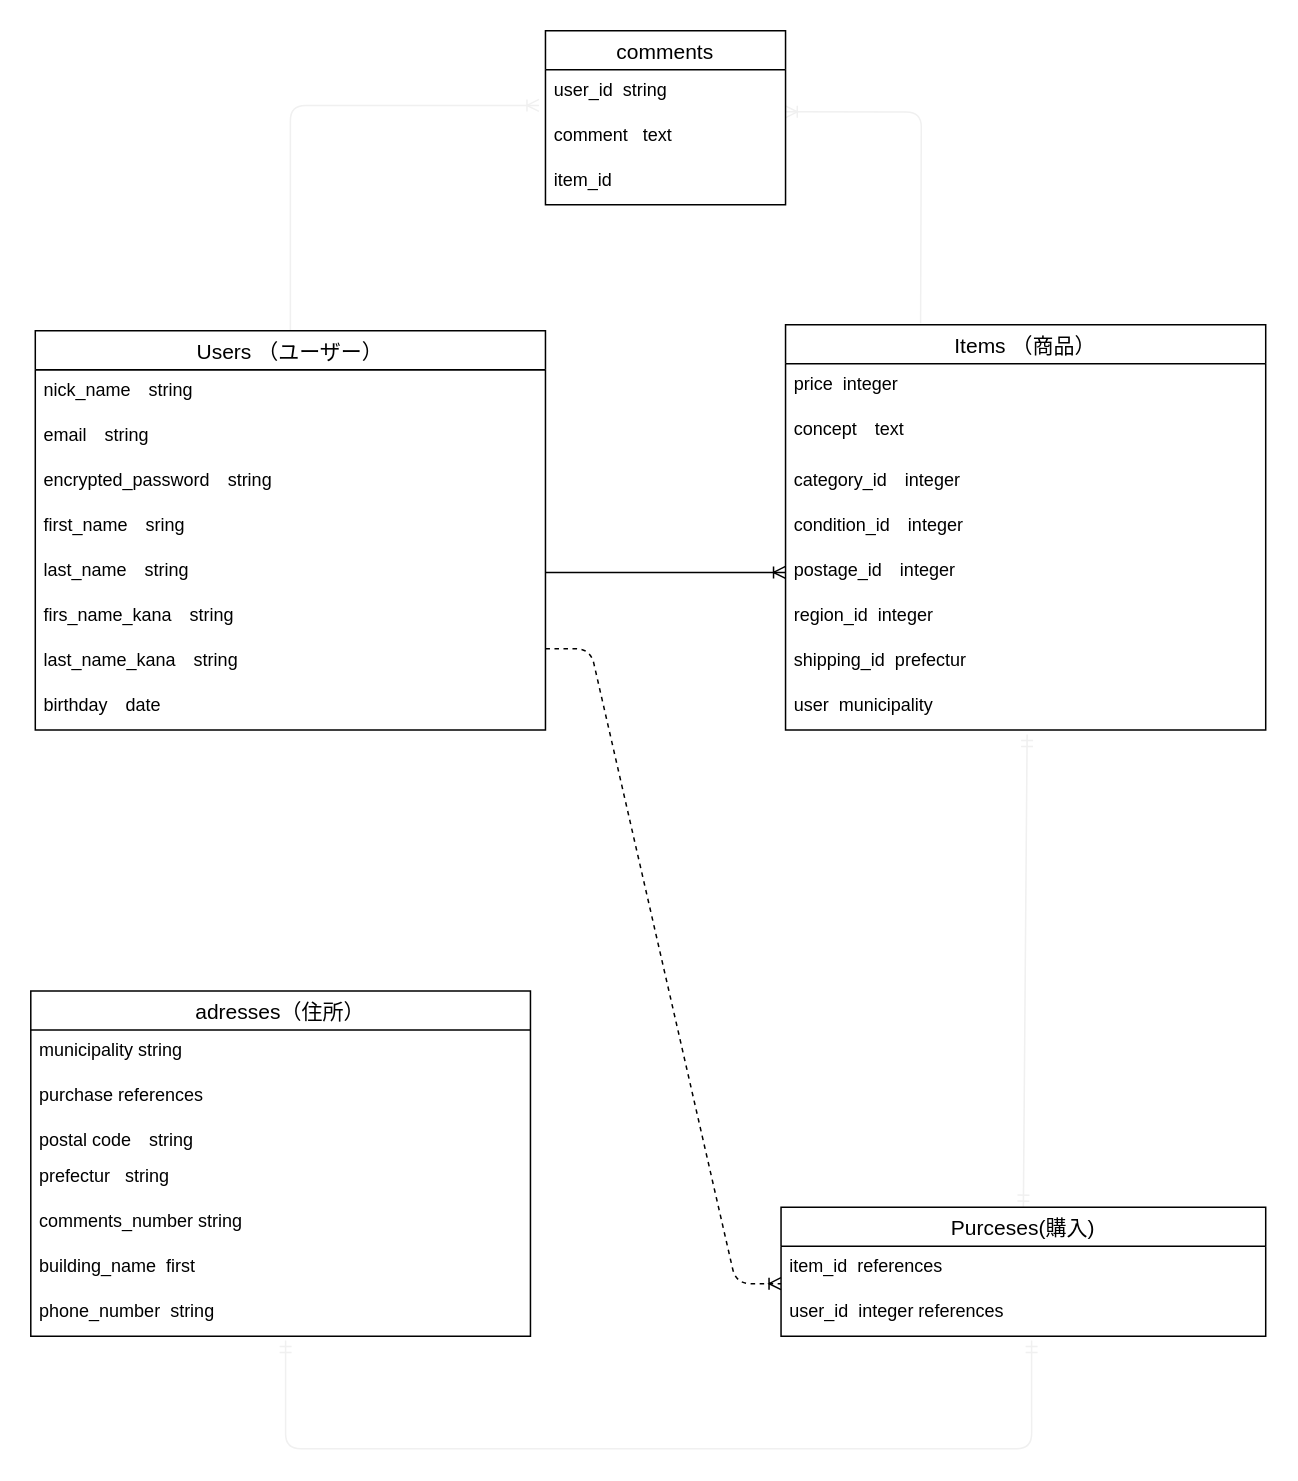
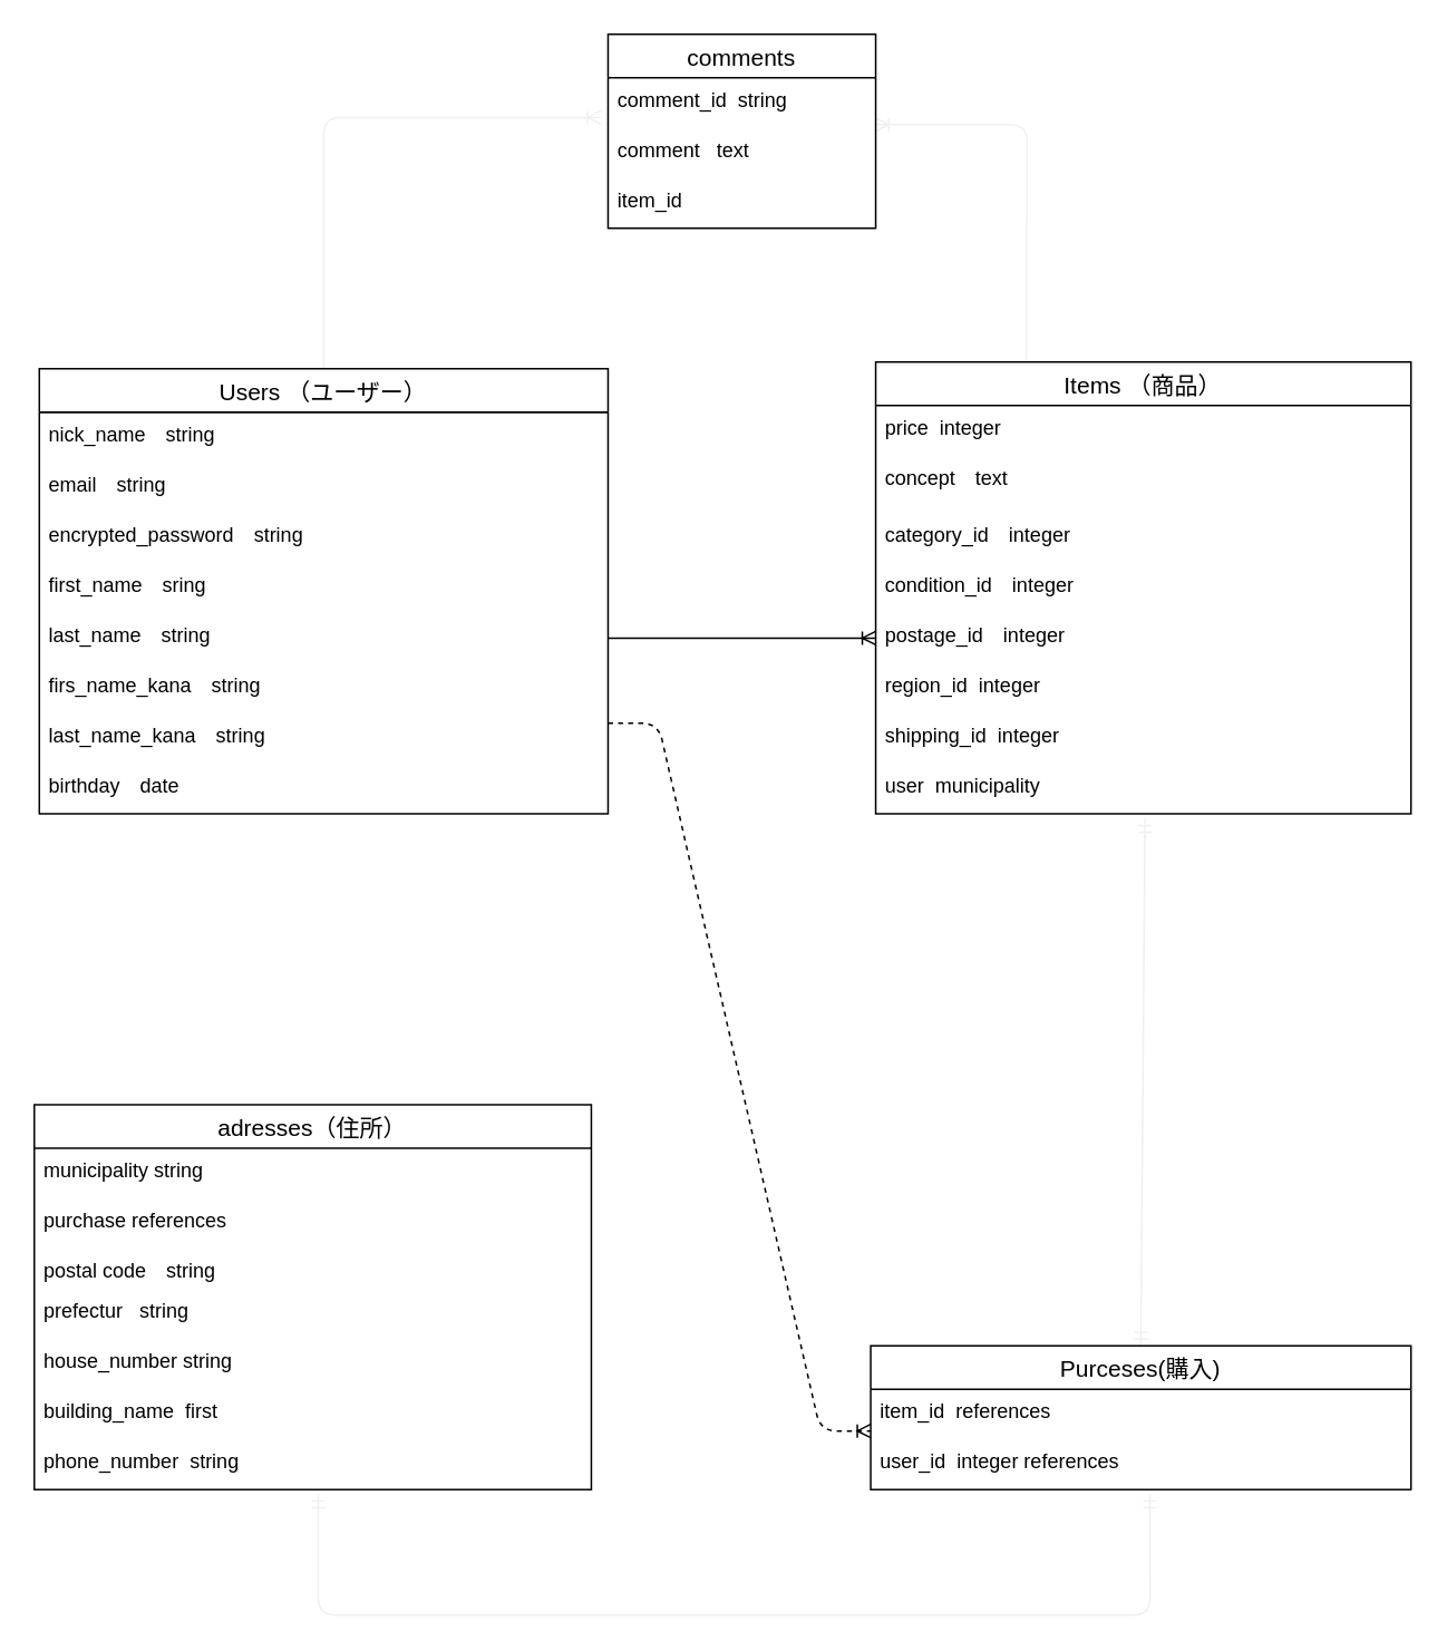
  <mxCell id="0" />
  <mxCell id="1" parent="0" />
  <mxCell id="2" value="" style="edgeStyle=entityRelationEdgeStyle;fontSize=12;html=1;endArrow=ERoneToMany;exitX=1;exitY=0.5;exitDx=0;exitDy=0;entryX=0;entryY=0.5;entryDx=0;entryDy=0;" parent="1" source="12" target="21" edge="1"><mxGeometry width="100" height="100" relative="1" as="geometry"><mxPoint x="413" y="386" as="sourcePoint" /><mxPoint x="523" y="387" as="targetPoint" /></mxGeometry></mxCell>
  <mxCell id="3" value="" style="fontSize=12;html=1;endArrow=ERoneToMany;strokeColor=#f0f0f0;entryX=-0.027;entryY=0.792;entryDx=0;entryDy=0;entryPerimeter=0;edgeStyle=orthogonalEdgeStyle;" parent="1" source="7" target="26" edge="1"><mxGeometry width="100" height="100" relative="1" as="geometry"><mxPoint x="253" y="200" as="sourcePoint" /><mxPoint x="253" y="320" as="targetPoint" /></mxGeometry></mxCell>
  <mxCell id="4" value="" style="fontSize=12;html=1;endArrow=ERmandOne;startArrow=ERmandOne;strokeColor=#f0f0f0;entryX=0.517;entryY=1.098;entryDx=0;entryDy=0;entryPerimeter=0;exitX=0.51;exitY=1.098;exitDx=0;exitDy=0;exitPerimeter=0;edgeStyle=orthogonalEdgeStyle;" parent="1" source="36" target="39" edge="1"><mxGeometry width="100" height="100" relative="1" as="geometry"><mxPoint x="363" y="787" as="sourcePoint" /><mxPoint x="519.031" y="755" as="targetPoint" /><Array as="points"><mxPoint x="190" y="965" /><mxPoint x="687" y="965" /></Array></mxGeometry></mxCell>
  <mxCell id="5" value="" style="fontSize=12;html=1;endArrow=ERoneToMany;strokeColor=#f0f0f0;entryX=0.999;entryY=0.935;entryDx=0;entryDy=0;edgeStyle=orthogonalEdgeStyle;entryPerimeter=0;" parent="1" target="26" edge="1"><mxGeometry width="100" height="100" relative="1" as="geometry"><mxPoint x="613" y="215" as="sourcePoint" /><mxPoint x="833" y="550" as="targetPoint" /></mxGeometry></mxCell>
  <mxCell id="6" value="" style="fontSize=12;html=1;endArrow=ERmandOne;startArrow=ERmandOne;strokeColor=#f0f0f0;exitX=0.5;exitY=0;exitDx=0;exitDy=0;" parent="1" source="37" edge="1"><mxGeometry width="100" height="100" relative="1" as="geometry"><mxPoint x="618" y="650" as="sourcePoint" /><mxPoint x="684" y="489" as="targetPoint" /></mxGeometry></mxCell>
  <mxCell id="7" value="Users （ユーザー）" style="swimlane;fontStyle=0;childLayout=stackLayout;horizontal=1;startSize=26;horizontalStack=0;resizeParent=1;resizeParentMax=0;resizeLast=0;collapsible=1;marginBottom=0;align=center;fontSize=14;" parent="1" vertex="1"><mxGeometry x="23" y="220" width="340" height="266" as="geometry" /></mxCell>
  <mxCell id="8" value="nick_name　string&#10;" style="text;strokeColor=none;fillColor=none;spacingLeft=4;spacingRight=4;overflow=hidden;rotatable=0;points=[[0,0.5],[1,0.5]];portConstraint=eastwest;fontSize=12;" parent="7" vertex="1"><mxGeometry y="26" width="340" height="30" as="geometry" /></mxCell>
  <mxCell id="9" value="email　string" style="text;strokeColor=none;fillColor=none;spacingLeft=4;spacingRight=4;overflow=hidden;rotatable=0;points=[[0,0.5],[1,0.5]];portConstraint=eastwest;fontSize=12;" parent="7" vertex="1"><mxGeometry y="56" width="340" height="30" as="geometry" /></mxCell>
  <mxCell id="10" value="encrypted_password　string" style="text;strokeColor=none;fillColor=none;spacingLeft=4;spacingRight=4;overflow=hidden;rotatable=0;points=[[0,0.5],[1,0.5]];portConstraint=eastwest;fontSize=12;" parent="7" vertex="1"><mxGeometry y="86" width="340" height="30" as="geometry" /></mxCell>
  <mxCell id="11" value="first_name　sring" style="text;strokeColor=none;fillColor=none;spacingLeft=4;spacingRight=4;overflow=hidden;rotatable=0;points=[[0,0.5],[1,0.5]];portConstraint=eastwest;fontSize=12;" parent="7" vertex="1"><mxGeometry y="116" width="340" height="30" as="geometry" /></mxCell>
  <mxCell id="12" value="last_name　string" style="text;strokeColor=none;fillColor=none;spacingLeft=4;spacingRight=4;overflow=hidden;rotatable=0;points=[[0,0.5],[1,0.5]];portConstraint=eastwest;fontSize=12;" parent="7" vertex="1"><mxGeometry y="146" width="340" height="30" as="geometry" /></mxCell>
  <mxCell id="13" value="firs_name_kana　string" style="text;strokeColor=none;fillColor=none;spacingLeft=4;spacingRight=4;overflow=hidden;rotatable=0;points=[[0,0.5],[1,0.5]];portConstraint=eastwest;fontSize=12;" parent="7" vertex="1"><mxGeometry y="176" width="340" height="30" as="geometry" /></mxCell>
  <mxCell id="14" value="last_name_kana　string" style="text;strokeColor=none;fillColor=none;spacingLeft=4;spacingRight=4;overflow=hidden;rotatable=0;points=[[0,0.5],[1,0.5]];portConstraint=eastwest;fontSize=12;" parent="7" vertex="1"><mxGeometry y="206" width="340" height="30" as="geometry" /></mxCell>
  <mxCell id="15" value="birthday　date" style="text;strokeColor=none;fillColor=none;spacingLeft=4;spacingRight=4;overflow=hidden;rotatable=0;points=[[0,0.5],[1,0.5]];portConstraint=eastwest;fontSize=12;" parent="7" vertex="1"><mxGeometry y="236" width="340" height="30" as="geometry" /></mxCell>
  <mxCell id="16" value="Items （商品）" style="swimlane;fontStyle=0;childLayout=stackLayout;horizontal=1;startSize=26;horizontalStack=0;resizeParent=1;resizeParentMax=0;resizeLast=0;collapsible=1;marginBottom=0;align=center;fontSize=14;" parent="1" vertex="1"><mxGeometry x="523" y="216" width="320" height="270" as="geometry" /></mxCell>
  <mxCell id="17" value="price  integer" style="text;strokeColor=none;fillColor=none;spacingLeft=4;spacingRight=4;overflow=hidden;rotatable=0;points=[[0,0.5],[1,0.5]];portConstraint=eastwest;fontSize=12;" parent="16" vertex="1"><mxGeometry y="26" width="320" height="30" as="geometry" /></mxCell>
  <mxCell id="18" value="concept　text" style="text;strokeColor=none;fillColor=none;spacingLeft=4;spacingRight=4;overflow=hidden;rotatable=0;points=[[0,0.5],[1,0.5]];portConstraint=eastwest;fontSize=12;" parent="16" vertex="1"><mxGeometry y="56" width="320" height="34" as="geometry" /></mxCell>
  <mxCell id="19" value="category_id　integer" style="text;strokeColor=none;fillColor=none;spacingLeft=4;spacingRight=4;overflow=hidden;rotatable=0;points=[[0,0.5],[1,0.5]];portConstraint=eastwest;fontSize=12;" parent="16" vertex="1"><mxGeometry y="90" width="320" height="30" as="geometry" /></mxCell>
  <mxCell id="20" value="condition_id　integer" style="text;strokeColor=none;fillColor=none;spacingLeft=4;spacingRight=4;overflow=hidden;rotatable=0;points=[[0,0.5],[1,0.5]];portConstraint=eastwest;fontSize=12;" parent="16" vertex="1"><mxGeometry y="120" width="320" height="30" as="geometry" /></mxCell>
  <mxCell id="21" value="postage_id　integer" style="text;strokeColor=none;fillColor=none;spacingLeft=4;spacingRight=4;overflow=hidden;rotatable=0;points=[[0,0.5],[1,0.5]];portConstraint=eastwest;fontSize=12;" parent="16" vertex="1"><mxGeometry y="150" width="320" height="30" as="geometry" /></mxCell>
  <mxCell id="22" value="region_id  integer" style="text;strokeColor=none;fillColor=none;spacingLeft=4;spacingRight=4;overflow=hidden;rotatable=0;points=[[0,0.5],[1,0.5]];portConstraint=eastwest;fontSize=12;" parent="16" vertex="1"><mxGeometry y="180" width="320" height="30" as="geometry" /></mxCell>
- <mxCell id="23" value="shipping_id  prefectur" style="text;strokeColor=none;fillColor=none;spacingLeft=4;spacingRight=4;overflow=hidden;rotatable=0;points=[[0,0.5],[1,0.5]];portConstraint=eastwest;fontSize=12;" parent="16" vertex="1"><mxGeometry y="210" width="320" height="30" as="geometry" /></mxCell>
+ <mxCell id="23" value="shipping_id  integer" style="text;strokeColor=none;fillColor=none;spacingLeft=4;spacingRight=4;overflow=hidden;rotatable=0;points=[[0,0.5],[1,0.5]];portConstraint=eastwest;fontSize=12;" parent="16" vertex="1"><mxGeometry y="210" width="320" height="30" as="geometry" /></mxCell>
  <mxCell id="24" value="user  municipality" style="text;strokeColor=none;fillColor=none;spacingLeft=4;spacingRight=4;overflow=hidden;rotatable=0;points=[[0,0.5],[1,0.5]];portConstraint=eastwest;fontSize=12;" parent="16" vertex="1"><mxGeometry y="240" width="320" height="30" as="geometry" /></mxCell>
  <mxCell id="25" value="comments" style="swimlane;fontStyle=0;childLayout=stackLayout;horizontal=1;startSize=26;horizontalStack=0;resizeParent=1;resizeParentMax=0;resizeLast=0;collapsible=1;marginBottom=0;align=center;fontSize=14;" parent="1" vertex="1"><mxGeometry x="363" y="20" width="160" height="116" as="geometry" /></mxCell>
- <mxCell id="26" value="user_id  string" style="text;strokeColor=none;fillColor=none;spacingLeft=4;spacingRight=4;overflow=hidden;rotatable=0;points=[[0,0.5],[1,0.5]];portConstraint=eastwest;fontSize=12;" parent="25" vertex="1"><mxGeometry y="26" width="160" height="30" as="geometry" /></mxCell>
+ <mxCell id="26" value="comment_id  string" style="text;strokeColor=none;fillColor=none;spacingLeft=4;spacingRight=4;overflow=hidden;rotatable=0;points=[[0,0.5],[1,0.5]];portConstraint=eastwest;fontSize=12;" parent="25" vertex="1"><mxGeometry y="26" width="160" height="30" as="geometry" /></mxCell>
  <mxCell id="27" value="comment   text" style="text;strokeColor=none;fillColor=none;spacingLeft=4;spacingRight=4;overflow=hidden;rotatable=0;points=[[0,0.5],[1,0.5]];portConstraint=eastwest;fontSize=12;" parent="25" vertex="1"><mxGeometry y="56" width="160" height="30" as="geometry" /></mxCell>
  <mxCell id="28" value="item_id" style="text;strokeColor=none;fillColor=none;spacingLeft=4;spacingRight=4;overflow=hidden;rotatable=0;points=[[0,0.5],[1,0.5]];portConstraint=eastwest;fontSize=12;" parent="25" vertex="1"><mxGeometry y="86" width="160" height="30" as="geometry" /></mxCell>
  <mxCell id="29" value="adresses（住所）" style="swimlane;fontStyle=0;childLayout=stackLayout;horizontal=1;startSize=26;horizontalStack=0;resizeParent=1;resizeParentMax=0;resizeLast=0;collapsible=1;marginBottom=0;align=center;fontSize=14;" parent="1" vertex="1"><mxGeometry x="20" y="660" width="333" height="230" as="geometry" /></mxCell>
  <mxCell id="30" value="municipality string&#10;" style="text;strokeColor=none;fillColor=none;spacingLeft=4;spacingRight=4;overflow=hidden;rotatable=0;points=[[0,0.5],[1,0.5]];portConstraint=eastwest;fontSize=12;" parent="29" vertex="1"><mxGeometry y="26" width="333" height="30" as="geometry" /></mxCell>
  <mxCell id="31" value="purchase references" style="text;strokeColor=none;fillColor=none;spacingLeft=4;spacingRight=4;overflow=hidden;rotatable=0;points=[[0,0.5],[1,0.5]];portConstraint=eastwest;fontSize=12;" parent="29" vertex="1"><mxGeometry y="56" width="333" height="30" as="geometry" /></mxCell>
  <mxCell id="32" value="postal code　string&#10;&#10;&#10;" style="text;strokeColor=none;fillColor=none;spacingLeft=4;spacingRight=4;overflow=hidden;rotatable=0;points=[[0,0.5],[1,0.5]];portConstraint=eastwest;fontSize=12;" parent="29" vertex="1"><mxGeometry y="86" width="333" height="24" as="geometry" /></mxCell>
  <mxCell id="33" value="prefectur   string&#10;&#10;&#10;" style="text;strokeColor=none;fillColor=none;spacingLeft=4;spacingRight=4;overflow=hidden;rotatable=0;points=[[0,0.5],[1,0.5]];portConstraint=eastwest;fontSize=12;" parent="29" vertex="1"><mxGeometry y="110" width="333" height="30" as="geometry" /></mxCell>
- <mxCell id="34" value="comments_number string" style="text;strokeColor=none;fillColor=none;spacingLeft=4;spacingRight=4;overflow=hidden;rotatable=0;points=[[0,0.5],[1,0.5]];portConstraint=eastwest;fontSize=12;" parent="29" vertex="1"><mxGeometry y="140" width="333" height="30" as="geometry" /></mxCell>
+ <mxCell id="34" value="house_number string" style="text;strokeColor=none;fillColor=none;spacingLeft=4;spacingRight=4;overflow=hidden;rotatable=0;points=[[0,0.5],[1,0.5]];portConstraint=eastwest;fontSize=12;" parent="29" vertex="1"><mxGeometry y="140" width="333" height="30" as="geometry" /></mxCell>
  <mxCell id="35" value="building_name  first&#10;&#10;" style="text;strokeColor=none;fillColor=none;spacingLeft=4;spacingRight=4;overflow=hidden;rotatable=0;points=[[0,0.5],[1,0.5]];portConstraint=eastwest;fontSize=12;" parent="29" vertex="1"><mxGeometry y="170" width="333" height="30" as="geometry" /></mxCell>
  <mxCell id="36" value="phone_number  string&#10;&#10;" style="text;strokeColor=none;fillColor=none;spacingLeft=4;spacingRight=4;overflow=hidden;rotatable=0;points=[[0,0.5],[1,0.5]];portConstraint=eastwest;fontSize=12;" parent="29" vertex="1"><mxGeometry y="200" width="333" height="30" as="geometry" /></mxCell>
  <mxCell id="37" value="Purceses(購入)" style="swimlane;fontStyle=0;childLayout=stackLayout;horizontal=1;startSize=26;horizontalStack=0;resizeParent=1;resizeParentMax=0;resizeLast=0;collapsible=1;marginBottom=0;align=center;fontSize=14;" parent="1" vertex="1"><mxGeometry x="520" y="804" width="323" height="86" as="geometry" /></mxCell>
  <mxCell id="38" value="item_id  references   " style="text;strokeColor=none;fillColor=none;spacingLeft=4;spacingRight=4;overflow=hidden;rotatable=0;points=[[0,0.5],[1,0.5]];portConstraint=eastwest;fontSize=12;" parent="37" vertex="1"><mxGeometry y="26" width="323" height="30" as="geometry" /></mxCell>
  <mxCell id="39" value="user_id  integer references   &#10;" style="text;strokeColor=none;fillColor=none;spacingLeft=4;spacingRight=4;overflow=hidden;rotatable=0;points=[[0,0.5],[1,0.5]];portConstraint=eastwest;fontSize=12;" parent="37" vertex="1"><mxGeometry y="56" width="323" height="30" as="geometry" /></mxCell>
  <mxCell id="40" value="" style="edgeStyle=entityRelationEdgeStyle;fontSize=12;html=1;endArrow=ERoneToMany;exitX=1;exitY=0.196;exitDx=0;exitDy=0;exitPerimeter=0;entryX=0;entryY=0.833;entryDx=0;entryDy=0;entryPerimeter=0;dashed=1;" edge="1" parent="1" source="14" target="38"><mxGeometry width="100" height="100" relative="1" as="geometry"><mxPoint x="530" y="645" as="sourcePoint" /><mxPoint x="510" y="855" as="targetPoint" /></mxGeometry></mxCell>
